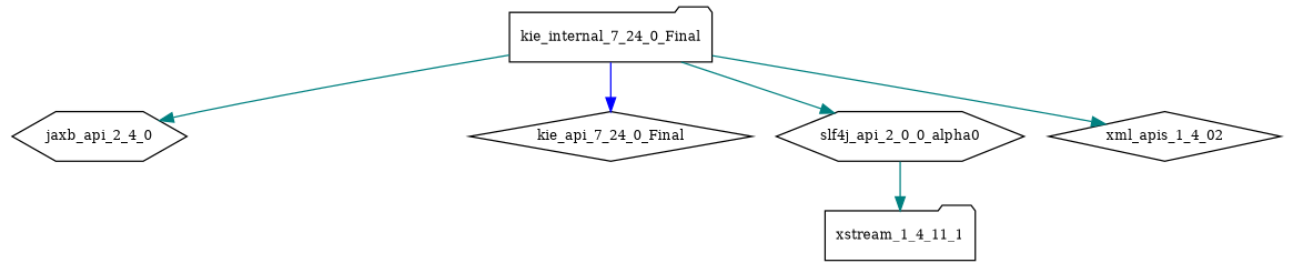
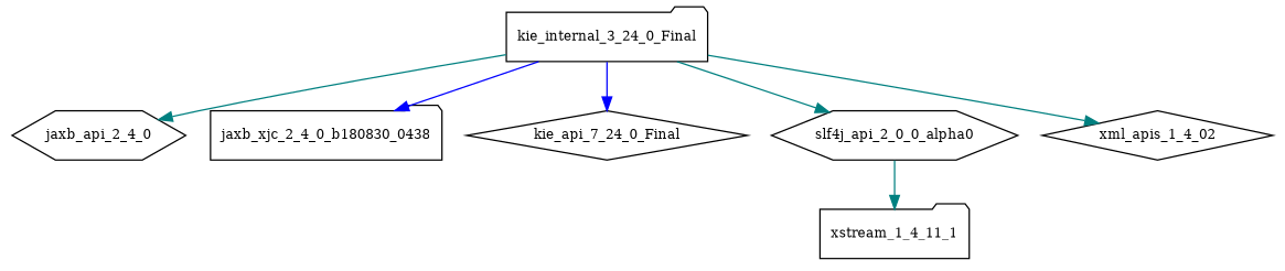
  digraph {
    node [fontsize=10.0 shape=folder]
    edge [color=teal]
    jaxb_api_2_4_0 [shape=hexagon]
-   kie_internal_7_24_0_Final
+   kie_internal_7_24_0_Final [label=kie_internal_3_24_0_Final]
+   jaxb_xjc_2_4_0_b180830_0438
    kie_api_7_24_0_Final [shape=diamond]
    slf4j_api_2_0_0_alpha0 [shape=hexagon]
    n6 [label=xml_apis_1_4_02 shape=diamond]
    xstream_1_4_11_1
    kie_internal_7_24_0_Final -> jaxb_api_2_4_0
+   kie_internal_7_24_0_Final -> jaxb_xjc_2_4_0_b180830_0438 [color=blue]
    kie_internal_7_24_0_Final -> kie_api_7_24_0_Final [color=blue]
    kie_internal_7_24_0_Final -> slf4j_api_2_0_0_alpha0
    kie_internal_7_24_0_Final -> n6
    slf4j_api_2_0_0_alpha0 -> xstream_1_4_11_1
  }
